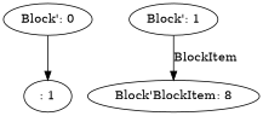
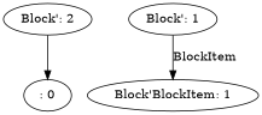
  digraph {
-   n1 [label="Block': 0"]
-   n2 [label=": 1"]
+   n1 [label="Block': 2"]
+   n2 [label=": 0"]
    n3 [label="Block': 1"]
-   n4 [label="Block'BlockItem: 8"]
+   n4 [label="Block'BlockItem: 1"]
    n1 -> n2
    n3 -> n4 [label=BlockItem]
  }
